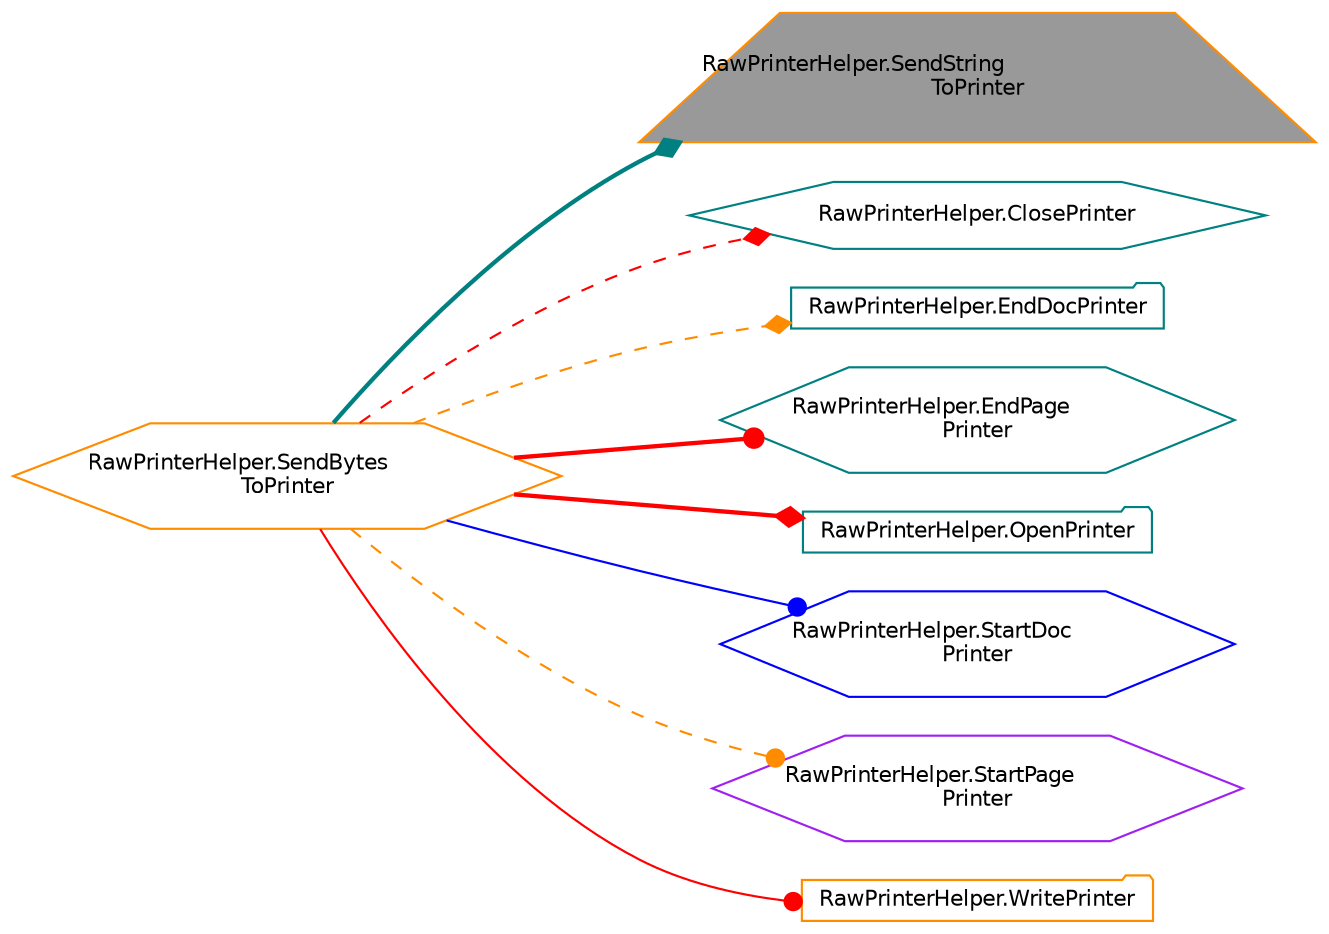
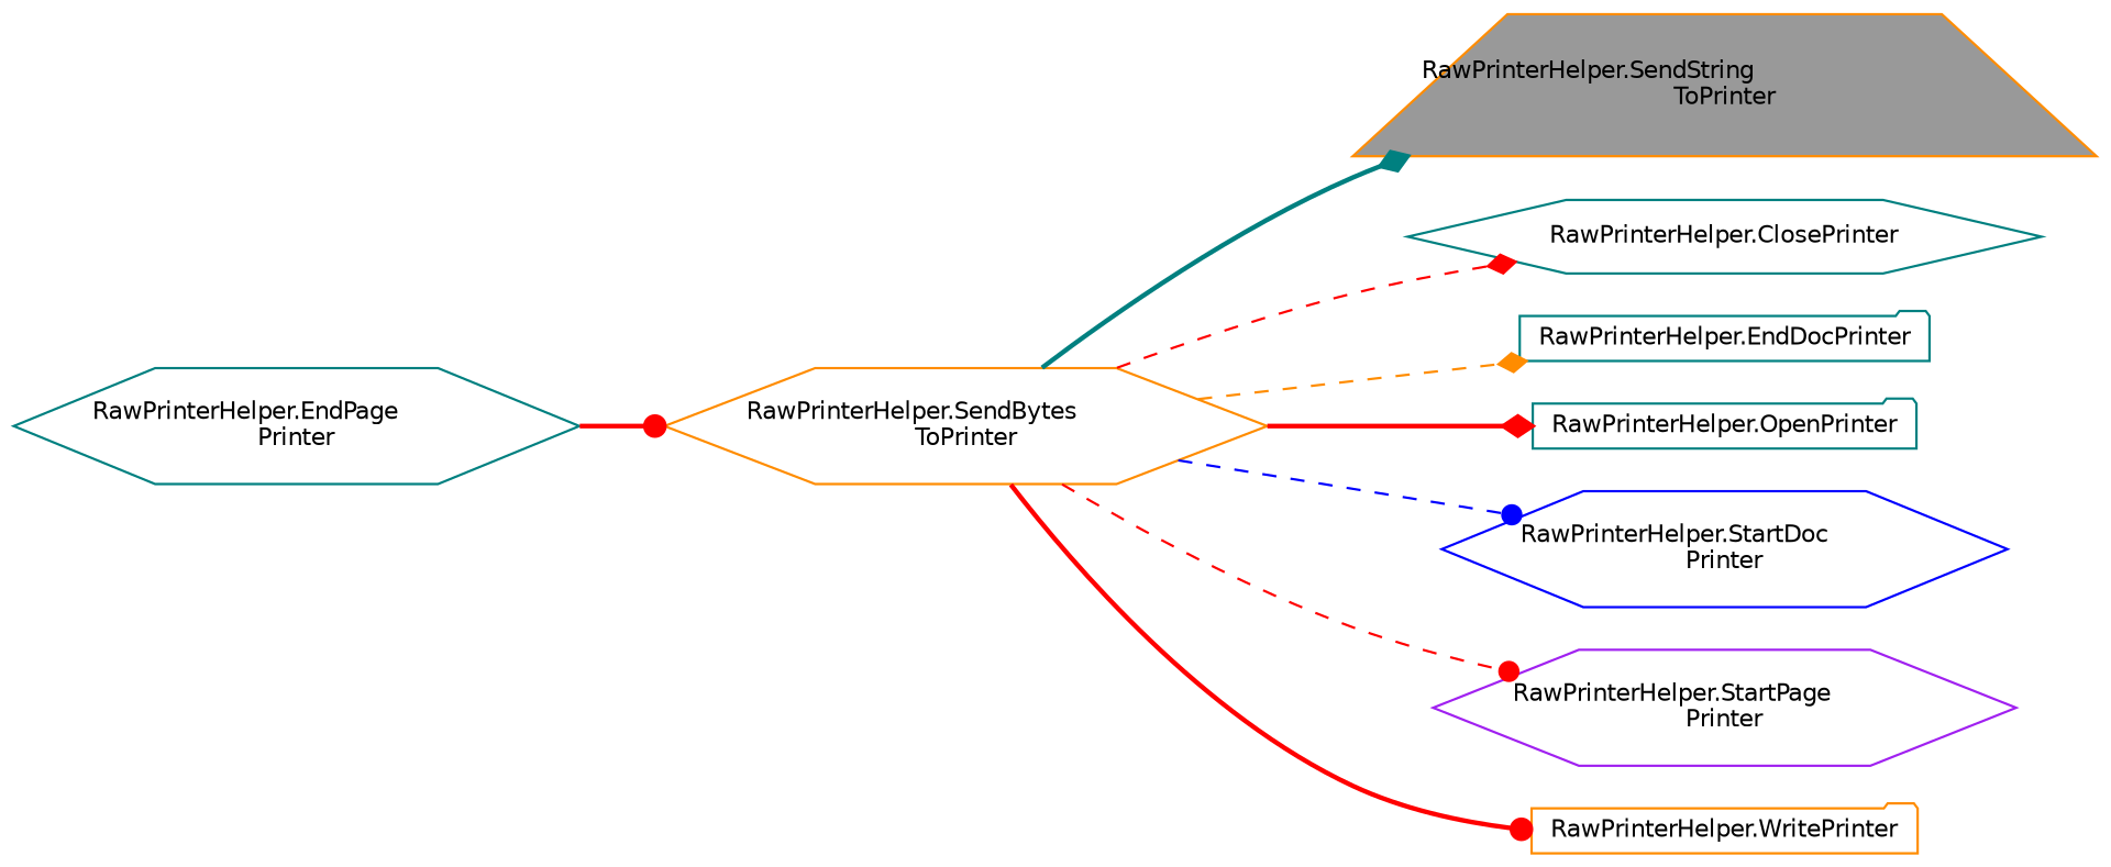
  digraph {
    rankdir=LR
    node [color=teal fillcolor=white fontname=Helvetica fontsize=10 shape=hexagon style=filled]
    edge [arrowhead=diamond color=red fontname=Helvetica fontsize=10 labelfontname=Helvetica labelfontsize=10 style=bold]
    n1 [color=darkorange fillcolor=grey60 fontcolor=black height=0.2 label="RawPrinterHelper.SendString\lToPrinter" shape=trapezium width=0.4]
    n2 [color=darkorange height=0.2 label="RawPrinterHelper.SendBytes\lToPrinter" width=0.4]
    n3 [height=0.2 label="RawPrinterHelper.ClosePrinter" width=0.4]
    n4 [height=0.2 label="RawPrinterHelper.EndDocPrinter" shape=folder width=0.4]
    n5 [height=0.2 label="RawPrinterHelper.EndPage\lPrinter" width=0.4]
    n6 [height=0.2 label="RawPrinterHelper.OpenPrinter" shape=folder width=0.4]
    n7 [color=blue height=0.2 label="RawPrinterHelper.StartDoc\lPrinter" width=0.4]
    n8 [color=purple height=0.2 label="RawPrinterHelper.StartPage\lPrinter" width=0.4]
    n9 [color=darkorange height=0.2 label="RawPrinterHelper.WritePrinter" shape=folder width=0.4]
    n2 -> n1 [color=teal]
    n2 -> n3 [style=dashed]
    n2 -> n4 [color=darkorange style=dashed]
-   n2 -> n5 [arrowhead=dot]
+   n5 -> n2 [arrowhead=dot]
    n2 -> n6
-   n2 -> n7 [arrowhead=dot color=blue style=solid]
-   n2 -> n8 [arrowhead=dot color=darkorange style=dashed]
-   n2 -> n9 [arrowhead=dot style=solid]
+   n2 -> n7 [arrowhead=dot color=blue style=dashed]
+   n2 -> n8 [arrowhead=dot style=dashed]
+   n2 -> n9 [arrowhead=dot]
  }
